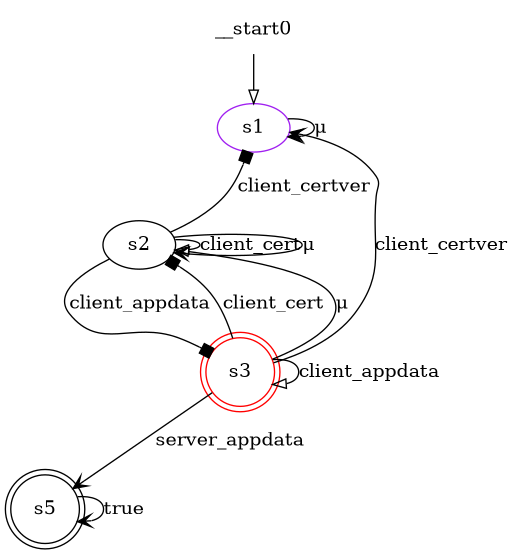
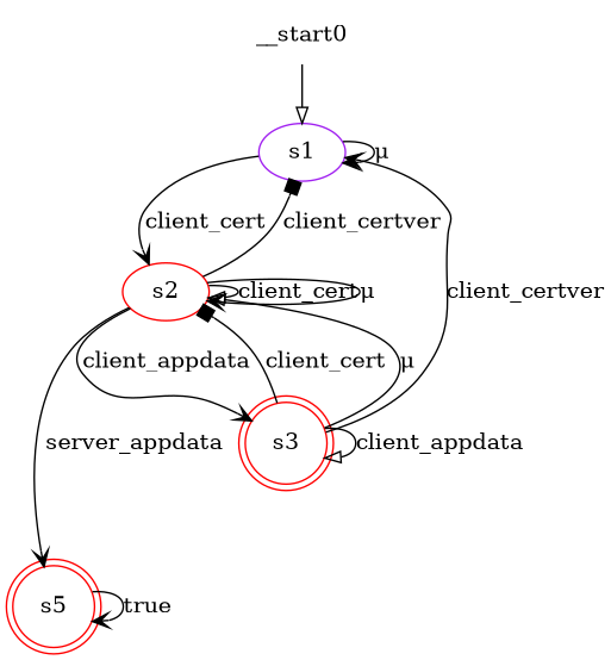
  digraph {
    node [color=black]
    edge [arrowhead=vee]
    n1 [color=purple label=s1]
-   n2 [label=s2]
+   n2 [color=red label=s2]
    n3 [color=red label=s3 shape=doublecircle]
-   n4 [label=s5 shape=doublecircle]
+   n4 [color=red label=s5 shape=doublecircle]
    __start0 [shape=none]
    n1 -> n1 [label="μ"]
+   n1 -> n2 [label=client_cert]
    n2 -> n1 [arrowhead=box label=client_certver]
    n2 -> n2 [arrowhead=onormal label=client_cert]
    n2 -> n2 [label="μ"]
-   n2 -> n3 [arrowhead=box label=client_appdata]
+   n2 -> n3 [label=client_appdata]
    n3 -> n1 [label=client_certver]
    n3 -> n2 [arrowhead=box label=client_cert]
    n3 -> n2 [arrowhead=onormal label="μ"]
    n3 -> n3 [arrowhead=onormal label=client_appdata]
-   n3 -> n4 [label=server_appdata]
+   n2 -> n4 [label=server_appdata]
    n4 -> n4 [label=true]
    __start0 -> n1 [arrowhead=onormal]
  }
